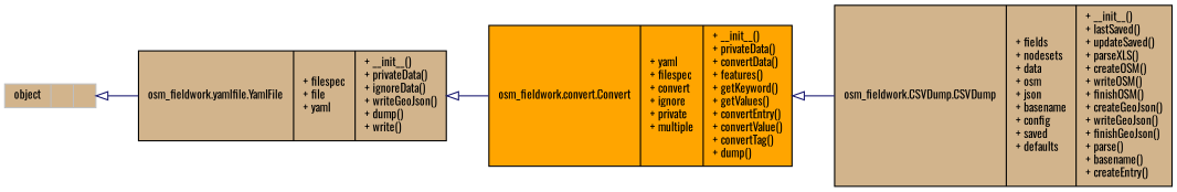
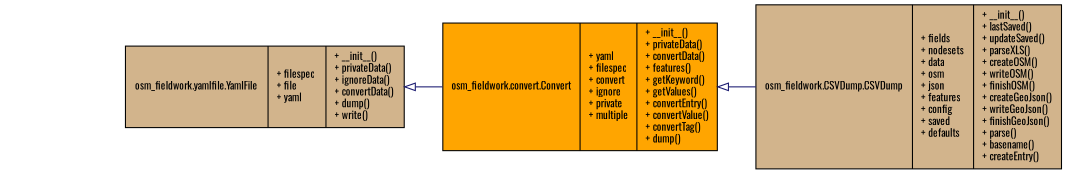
  digraph {
    fontname=Oswald
    rankdir=LR
    node [color=black fillcolor=tan fontname=Oswald fontsize=10 shape=record style=filled]
    edge [arrowtail=onormal color=midnightblue dir=back fontname=Oswald fontsize=10 labelfontname=Helvetica labelfontsize=10 style=solid]
-   n1 [fontcolor=black height=0.2 label="{osm_fieldwork.CSVDump.CSVDump\n|+ fields\l+ nodesets\l+ data\l+ osm\l+ json\l+ basename\l+ config\l+ saved\l+ defaults\l|+ __init__()\l+ lastSaved()\l+ updateSaved()\l+ parseXLS()\l+ createOSM()\l+ writeOSM()\l+ finishOSM()\l+ createGeoJson()\l+ writeGeoJson()\l+ finishGeoJson()\l+ parse()\l+ basename()\l+ createEntry()\l}" width=0.4]
+   n1 [fontcolor=black height=0.2 label="{osm_fieldwork.CSVDump.CSVDump\n|+ fields\l+ nodesets\l+ data\l+ osm\l+ json\l+ features\l+ config\l+ saved\l+ defaults\l|+ __init__()\l+ lastSaved()\l+ updateSaved()\l+ parseXLS()\l+ createOSM()\l+ writeOSM()\l+ finishOSM()\l+ createGeoJson()\l+ writeGeoJson()\l+ finishGeoJson()\l+ parse()\l+ basename()\l+ createEntry()\l}" width=0.4]
    n2 [fillcolor=orange height=0.2 label="{osm_fieldwork.convert.Convert\n|+ yaml\l+ filespec\l+ convert\l+ ignore\l+ private\l+ multiple\l|+ __init__()\l+ privateData()\l+ convertData()\l+ features()\l+ getKeyword()\l+ getValues()\l+ convertEntry()\l+ convertValue()\l+ convertTag()\l+ dump()\l}" width=0.4]
-   n3 [height=0.2 label="{osm_fieldwork.yamlfile.YamlFile\n|+ filespec\l+ file\l+ yaml\l|+ __init__()\l+ privateData()\l+ ignoreData()\l+ writeGeoJson()\l+ dump()\l+ write()\l}" width=0.4]
-   n4 [color=grey75 height=0.2 label="{object\n||}" width=0.4]
+   n3 [height=0.2 label="{osm_fieldwork.yamlfile.YamlFile\n|+ filespec\l+ file\l+ yaml\l|+ __init__()\l+ privateData()\l+ ignoreData()\l+ convertData()\l+ dump()\l+ write()\l}" width=0.4]
    n2 -> n1
    n3 -> n2
-   n4 -> n3
  }
